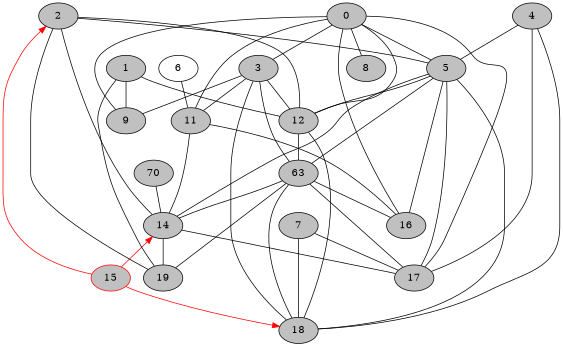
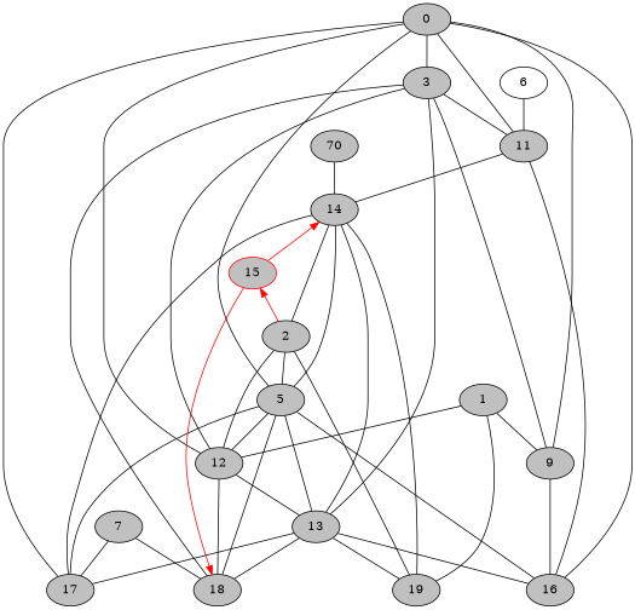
  digraph {
    node [fillcolor=gray style=filled]
    edge [dir=none]
    0
    3
    5
-   8
    9
    11
    12
    16
    17
    18
-   13 [label=63]
+   13
    14
    1
    19
    2
    15 [color=red]
-   4
    6 [fillcolor="" style=""]
    7
    n20 [label=70]
    0 -> 3
    0 -> 5
-   0 -> 8
    0 -> 9
    0 -> 11
    0 -> 12
    0 -> 16
    0 -> 17
    3 -> 9
    3 -> 11
    3 -> 12
    3 -> 18
    3 -> 13
    5 -> 12
    5 -> 16
    5 -> 17
    5 -> 18
    5 -> 13
    5 -> 14
+   9 -> 16
    11 -> 16
    11 -> 14
    12 -> 18
    12 -> 13
    13 -> 16
    13 -> 17
    13 -> 18
    13 -> 14
    13 -> 19
    14 -> 17
    14 -> 19
    14 -> 15 [color=red dir=back]
    1 -> 9
    1 -> 12
    1 -> 19
    2 -> 5
    2 -> 12
    2 -> 14
    2 -> 19
-   2 -> 15 [color=red dir=back]
+   15 -> 2 [color=red dir=back]
    15 -> 18 [color=red dir=forward]
-   4 -> 5
-   4 -> 17
-   4 -> 18
    6 -> 11
    7 -> 17
    7 -> 18
    n20 -> 14
  }
